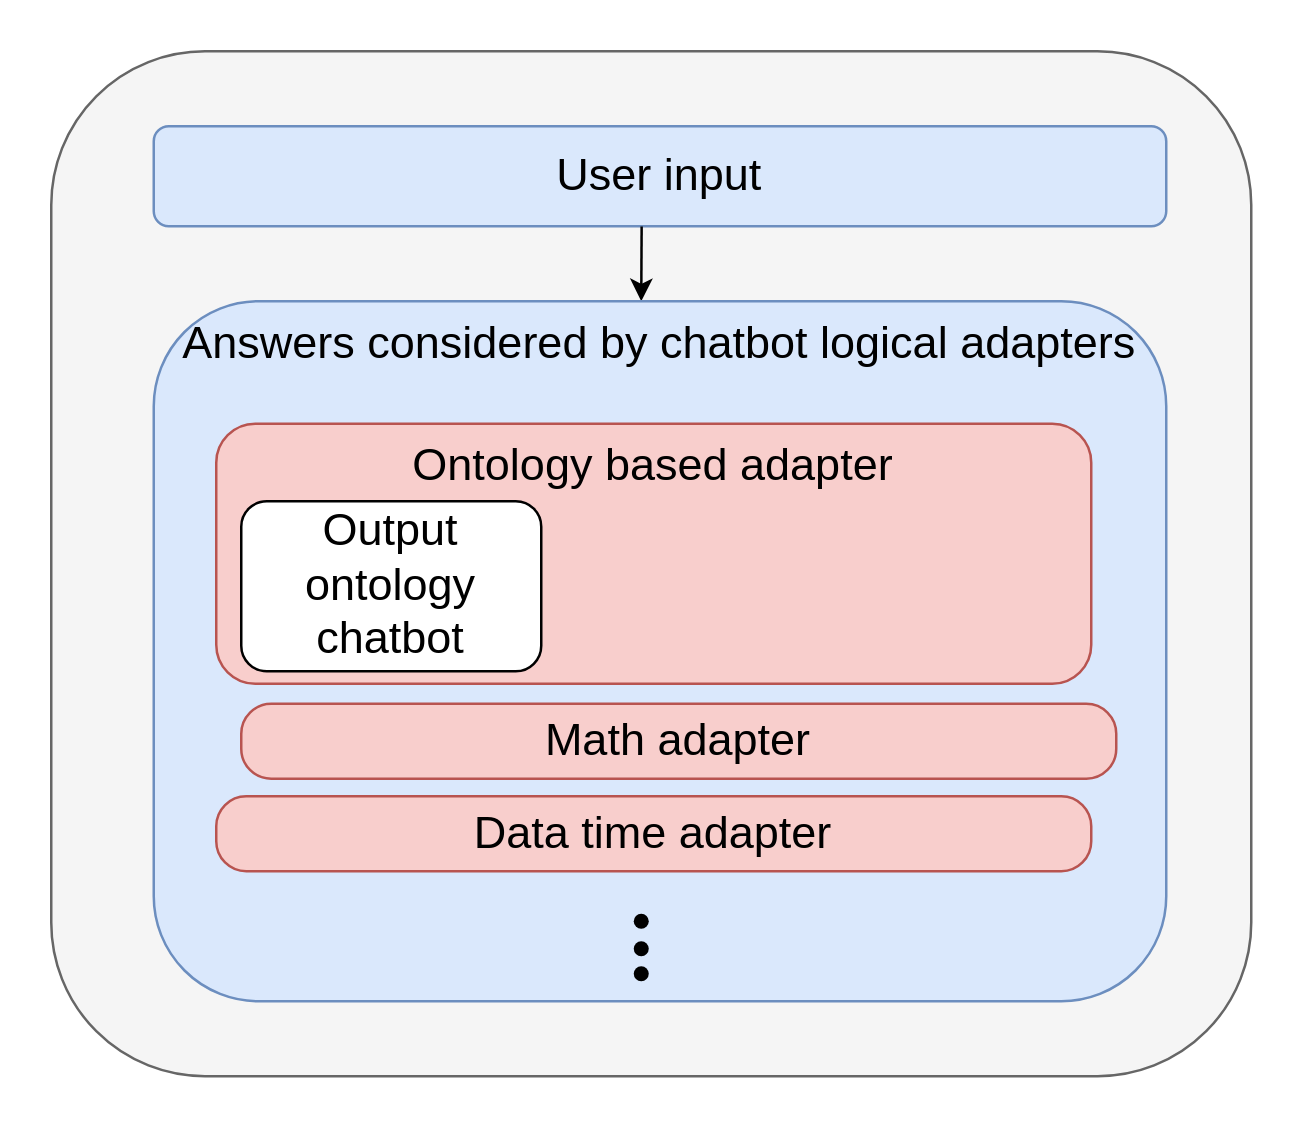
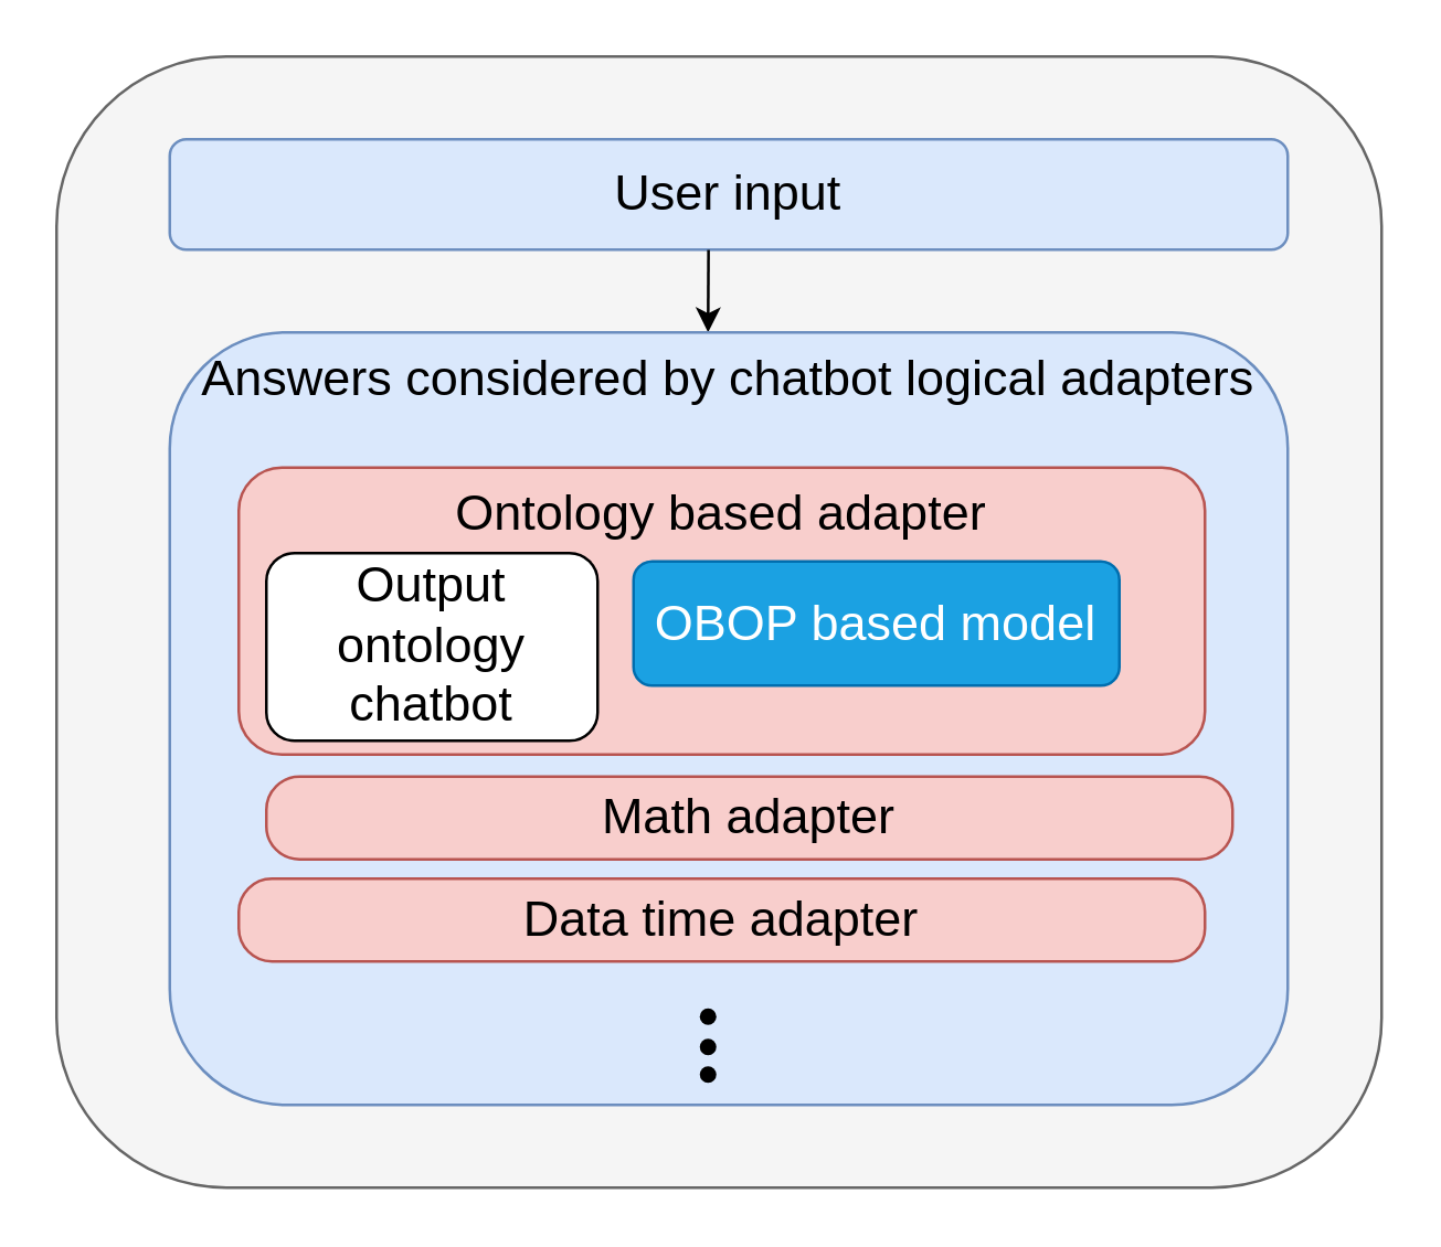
  <mxCell id="0" />
  <mxCell id="1" parent="0" />
  <mxCell id="2" value="" style="rounded=1;whiteSpace=wrap;html=1;fillColor=#f5f5f5;fontColor=#333333;strokeColor=#666666;" parent="1" vertex="1"><mxGeometry x="20" y="20" width="480" height="410" as="geometry" /></mxCell>
  <mxCell id="3" value="&lt;font style=&quot;font-size: 18px;&quot;&gt;User input&lt;/font&gt;" style="rounded=1;whiteSpace=wrap;html=1;fillColor=#dae8fc;strokeColor=#6c8ebf;fontSize=18;" parent="1" vertex="1"><mxGeometry x="61" y="50" width="405" height="40" as="geometry" /></mxCell>
  <mxCell id="4" value="" style="endArrow=classic;html=1;rounded=1;exitX=0.492;exitY=0.171;exitDx=0;exitDy=0;exitPerimeter=0;" parent="1" source="2" edge="1"><mxGeometry width="50" height="50" relative="1" as="geometry"><mxPoint x="260" y="90" as="sourcePoint" /><mxPoint x="256" y="120" as="targetPoint" /></mxGeometry></mxCell>
  <mxCell id="5" value="&lt;font style=&quot;font-size: 18px;&quot;&gt;Answers considered by chatbot logical adapters&lt;/font&gt;" style="rounded=1;whiteSpace=wrap;html=1;fillColor=#dae8fc;strokeColor=#6c8ebf;verticalAlign=top;" parent="1" vertex="1"><mxGeometry x="61" y="120" width="405" height="280" as="geometry" /></mxCell>
  <mxCell id="6" value="&lt;font style=&quot;font-size: 18px;&quot;&gt;Ontology based adapter&lt;/font&gt;" style="rounded=1;whiteSpace=wrap;html=1;fillColor=#f8cecc;strokeColor=#b85450;verticalAlign=top;" parent="1" vertex="1"><mxGeometry x="86" y="169" width="350" height="104" as="geometry" /></mxCell>
  <mxCell id="7" value="&lt;font style=&quot;font-size: 18px;&quot;&gt;Output ontology chatbot&lt;/font&gt;" style="rounded=1;whiteSpace=wrap;html=1;fontSize=16;" parent="1" vertex="1"><mxGeometry x="96" y="200" width="120" height="68" as="geometry" /></mxCell>
  <mxCell id="8" value="&lt;font style=&quot;font-size: 18px;&quot;&gt;Math adapter&lt;/font&gt;" style="rounded=1;whiteSpace=wrap;html=1;fillColor=#f8cecc;strokeColor=#b85450;arcSize=40;" parent="1" vertex="1"><mxGeometry x="96" y="281" width="350" height="30" as="geometry" /></mxCell>
  <mxCell id="9" value="&lt;font style=&quot;font-size: 18px;&quot;&gt;Data time adapter&lt;/font&gt;" style="rounded=1;whiteSpace=wrap;html=1;fillColor=#f8cecc;strokeColor=#b85450;arcSize=40;" parent="1" vertex="1"><mxGeometry x="86" y="318" width="350" height="30" as="geometry" /></mxCell>
  <mxCell id="10" value="" style="shape=waypoint;fillStyle=solid;size=6;pointerEvents=1;points=[];fillColor=none;resizable=0;rotatable=0;perimeter=centerPerimeter;snapToPoint=1;rounded=1;" parent="1" vertex="1"><mxGeometry x="236" y="348" width="40" height="40" as="geometry" /></mxCell>
  <mxCell id="11" value="" style="shape=waypoint;fillStyle=solid;size=6;pointerEvents=1;points=[];fillColor=none;resizable=0;rotatable=0;perimeter=centerPerimeter;snapToPoint=1;rounded=1;" parent="1" vertex="1"><mxGeometry x="236" y="359" width="40" height="40" as="geometry" /></mxCell>
  <mxCell id="12" value="" style="shape=waypoint;fillStyle=solid;size=6;pointerEvents=1;points=[];fillColor=none;resizable=0;rotatable=0;perimeter=centerPerimeter;snapToPoint=1;rounded=1;" parent="1" vertex="1"><mxGeometry x="236" y="369" width="40" height="40" as="geometry" /></mxCell>
+ <mxCell id="13" value="&lt;font style=&quot;font-size: 18px;&quot;&gt;OBOP based model&lt;/font&gt;" style="rounded=1;whiteSpace=wrap;html=1;fillColor=#1ba1e2;strokeColor=#006EAF;fontColor=#ffffff;fontSize=16;" parent="1" vertex="1"><mxGeometry x="229" y="203" width="176" height="45" as="geometry" /></mxCell>
